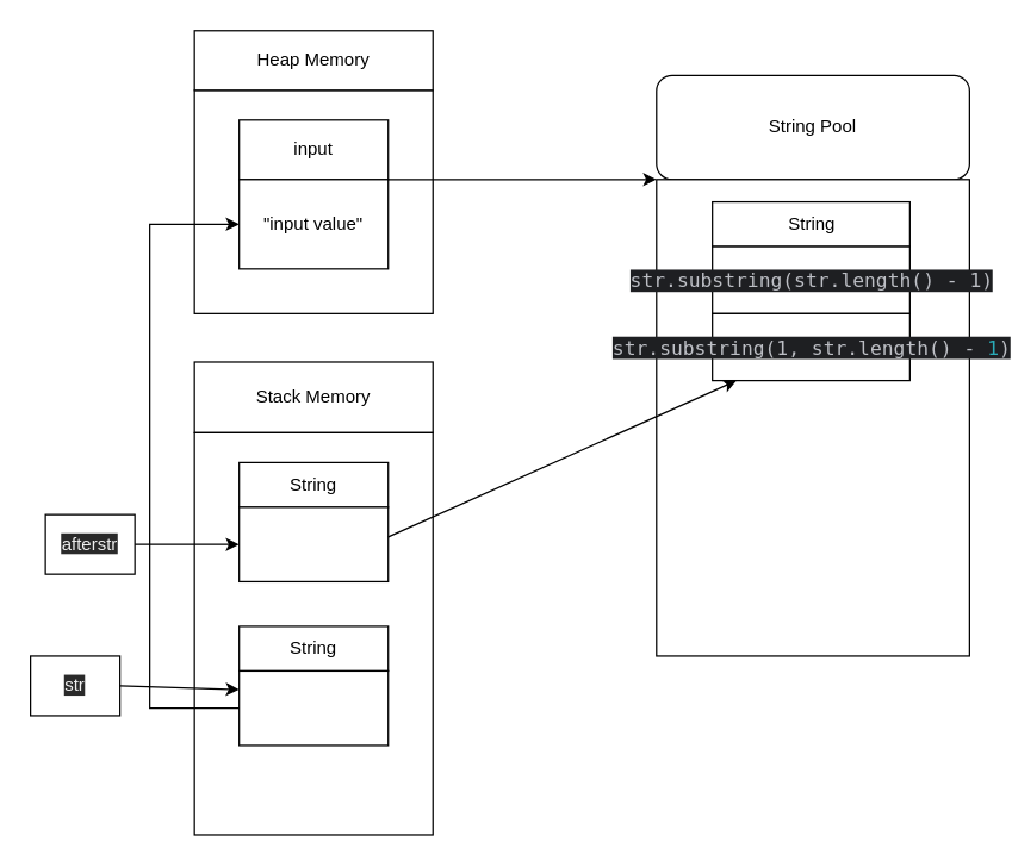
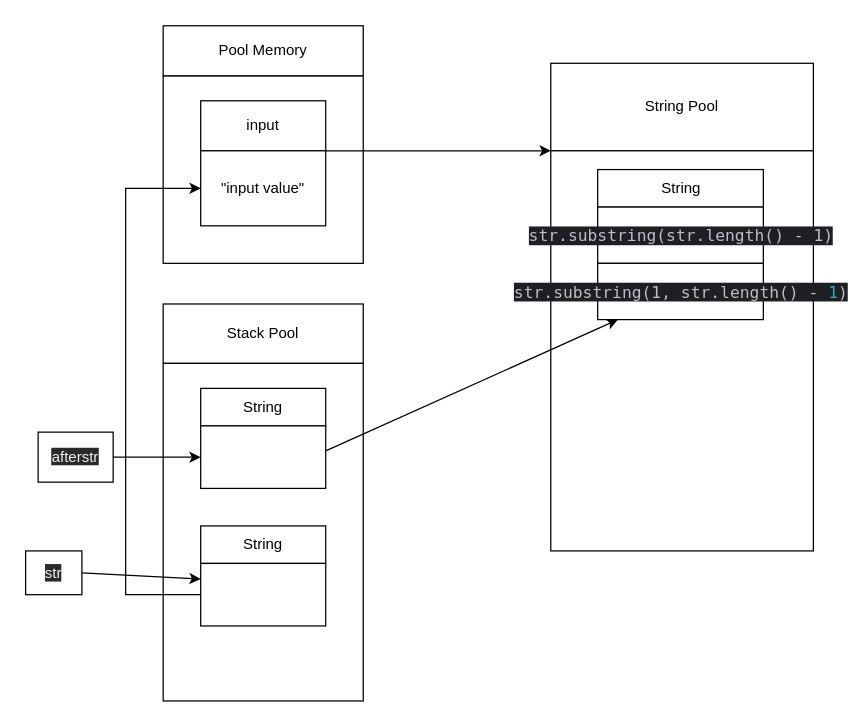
  <mxCell id="0" />
  <mxCell id="1" parent="0" />
  <mxCell id="2" value="" style="rounded=0;whiteSpace=wrap;html=1;" parent="1" vertex="1"><mxGeometry x="130" y="60" width="160" height="150" as="geometry" /></mxCell>
- <mxCell id="3" value="String Pool" style="whiteSpace=wrap;html=1;rounded=1;" parent="1" vertex="1"><mxGeometry x="440" y="50" width="210" height="70" as="geometry" /></mxCell>
+ <mxCell id="3" value="String Pool" style="rounded=0;whiteSpace=wrap;html=1;" parent="1" vertex="1"><mxGeometry x="440" y="50" width="210" height="70" as="geometry" /></mxCell>
  <mxCell id="4" value="" style="rounded=0;whiteSpace=wrap;html=1;" parent="1" vertex="1"><mxGeometry x="440" y="120" width="210" height="320" as="geometry" /></mxCell>
  <mxCell id="5" value="input" style="rounded=0;whiteSpace=wrap;html=1;" parent="1" vertex="1"><mxGeometry x="160" y="80" width="100" height="40" as="geometry" /></mxCell>
  <mxCell id="6" value="&quot;input value&quot;" style="rounded=0;whiteSpace=wrap;html=1;" parent="1" vertex="1"><mxGeometry x="160" y="120" width="100" height="60" as="geometry" /></mxCell>
  <mxCell id="7" value="" style="endArrow=classic;html=1;rounded=0;entryX=0;entryY=0;entryDx=0;entryDy=0;exitX=1;exitY=0;exitDx=0;exitDy=0;" parent="1" source="6" target="4" edge="1"><mxGeometry width="50" height="50" relative="1" as="geometry"><mxPoint x="405" y="120" as="sourcePoint" /><mxPoint x="455" y="70" as="targetPoint" /></mxGeometry></mxCell>
- <mxCell id="8" value="Heap Memory" style="rounded=0;whiteSpace=wrap;html=1;" parent="1" vertex="1"><mxGeometry x="130" y="20" width="160" height="40" as="geometry" /></mxCell>
+ <mxCell id="8" value="Pool Memory" style="rounded=0;whiteSpace=wrap;html=1;" parent="1" vertex="1"><mxGeometry x="130" y="20" width="160" height="40" as="geometry" /></mxCell>
  <mxCell id="9" value="String" style="rounded=0;whiteSpace=wrap;html=1;" parent="1" vertex="1"><mxGeometry x="477.5" y="135" width="132.5" height="30" as="geometry" /></mxCell>
  <mxCell id="10" value="&lt;div style=&quot;background-color:#1e1f22;color:#bcbec4&quot;&gt;&lt;pre style=&quot;font-family:'JetBrains Mono',monospace;font-size:9.8pt;&quot;&gt;str.substring(str.length() - 1)&lt;/pre&gt;&lt;/div&gt;" style="rounded=0;whiteSpace=wrap;html=1;" parent="1" vertex="1"><mxGeometry x="477.5" y="165" width="132.5" height="45" as="geometry" /></mxCell>
  <mxCell id="11" value="&lt;div style=&quot;background-color:#1e1f22;color:#bcbec4&quot;&gt;&lt;pre style=&quot;font-family:'JetBrains Mono',monospace;font-size:9.8pt;&quot;&gt;&lt;div&gt;&lt;pre style=&quot;font-family:'JetBrains Mono',monospace;font-size:9.8pt;&quot;&gt;str.substring(1, str.length() - &lt;span style=&quot;color:#2aacb8;&quot;&gt;1&lt;/span&gt;)&lt;/pre&gt;&lt;/div&gt;&lt;/pre&gt;&lt;/div&gt;" style="rounded=0;whiteSpace=wrap;html=1;" parent="1" vertex="1"><mxGeometry x="477.5" y="210" width="132.5" height="45" as="geometry" /></mxCell>
- <mxCell id="12" value="Stack Memory" style="rounded=0;whiteSpace=wrap;html=1;" parent="1" vertex="1"><mxGeometry x="130" y="242.5" width="160" height="47.5" as="geometry" /></mxCell>
+ <mxCell id="12" value="Stack Pool" style="rounded=0;whiteSpace=wrap;html=1;" parent="1" vertex="1"><mxGeometry x="130" y="242.5" width="160" height="47.5" as="geometry" /></mxCell>
  <mxCell id="13" value="" style="rounded=0;whiteSpace=wrap;html=1;" parent="1" vertex="1"><mxGeometry x="130" y="290" width="160" height="270" as="geometry" /></mxCell>
  <mxCell id="14" value="String" style="rounded=0;whiteSpace=wrap;html=1;" parent="1" vertex="1"><mxGeometry x="160" y="310" width="100" height="30" as="geometry" /></mxCell>
  <mxCell id="15" value="" style="rounded=0;whiteSpace=wrap;html=1;" parent="1" vertex="1"><mxGeometry x="160" y="340" width="100" height="50" as="geometry" /></mxCell>
  <mxCell id="16" value="" style="endArrow=classic;html=1;rounded=0;" parent="1" target="11" edge="1"><mxGeometry width="50" height="50" relative="1" as="geometry"><mxPoint x="260" y="360" as="sourcePoint" /><mxPoint x="310" y="310" as="targetPoint" /></mxGeometry></mxCell>
  <mxCell id="17" value="String" style="rounded=0;whiteSpace=wrap;html=1;" parent="1" vertex="1"><mxGeometry x="160" y="420" width="100" height="30" as="geometry" /></mxCell>
  <mxCell id="18" value="" style="rounded=0;whiteSpace=wrap;html=1;" parent="1" vertex="1"><mxGeometry x="160" y="450" width="100" height="50" as="geometry" /></mxCell>
  <mxCell id="19" value="" style="endArrow=classic;html=1;rounded=0;exitX=0;exitY=0.5;exitDx=0;exitDy=0;entryX=0;entryY=0.5;entryDx=0;entryDy=0;" parent="1" source="18" target="6" edge="1"><mxGeometry width="50" height="50" relative="1" as="geometry"><mxPoint x="120" y="460" as="sourcePoint" /><mxPoint x="100" y="150" as="targetPoint" /><Array as="points"><mxPoint x="100" y="475" /><mxPoint x="100" y="150" /></Array></mxGeometry></mxCell>
  <mxCell id="20" value="&lt;meta charset=&quot;utf-8&quot;&gt;&lt;span style=&quot;color: rgb(240, 240, 240); font-family: Helvetica; font-size: 12px; font-style: normal; font-variant-ligatures: normal; font-variant-caps: normal; font-weight: 400; letter-spacing: normal; orphans: 2; text-align: center; text-indent: 0px; text-transform: none; widows: 2; word-spacing: 0px; -webkit-text-stroke-width: 0px; background-color: rgb(42, 42, 42); text-decoration-thickness: initial; text-decoration-style: initial; text-decoration-color: initial; float: none; display: inline !important;&quot;&gt;afterstr&lt;/span&gt;" style="rounded=0;whiteSpace=wrap;html=1;" vertex="1" parent="1"><mxGeometry x="30" y="345" width="60" height="40" as="geometry" /></mxCell>
  <mxCell id="21" value="" style="endArrow=classic;html=1;rounded=0;entryX=0;entryY=0.5;entryDx=0;entryDy=0;exitX=1;exitY=0.5;exitDx=0;exitDy=0;" edge="1" parent="1" source="20" target="15"><mxGeometry width="50" height="50" relative="1" as="geometry"><mxPoint x="90" y="370" as="sourcePoint" /><mxPoint x="140" y="320" as="targetPoint" /></mxGeometry></mxCell>
- <mxCell id="22" value="&lt;span style=&quot;color: rgb(240, 240, 240); font-family: Helvetica; font-size: 12px; font-style: normal; font-variant-ligatures: normal; font-variant-caps: normal; font-weight: 400; letter-spacing: normal; orphans: 2; text-align: center; text-indent: 0px; text-transform: none; widows: 2; word-spacing: 0px; -webkit-text-stroke-width: 0px; background-color: rgb(42, 42, 42); text-decoration-thickness: initial; text-decoration-style: initial; text-decoration-color: initial; float: none; display: inline !important;&quot;&gt;str&lt;/span&gt;" style="rounded=0;whiteSpace=wrap;html=1;" vertex="1" parent="1"><mxGeometry x="20" y="440" width="60" height="40" as="geometry" /></mxCell>
+ <mxCell id="22" value="&lt;span style=&quot;color: rgb(240, 240, 240); font-family: Helvetica; font-size: 12px; font-style: normal; font-variant-ligatures: normal; font-variant-caps: normal; font-weight: 400; letter-spacing: normal; orphans: 2; text-align: center; text-indent: 0px; text-transform: none; widows: 2; word-spacing: 0px; -webkit-text-stroke-width: 0px; background-color: rgb(42, 42, 42); text-decoration-thickness: initial; text-decoration-style: initial; text-decoration-color: initial; float: none; display: inline !important;&quot;&gt;str&lt;/span&gt;" style="rounded=0;whiteSpace=wrap;html=1;" vertex="1" parent="1"><mxGeometry x="20" y="440" width="45" height="35" as="geometry" /></mxCell>
  <mxCell id="23" value="" style="endArrow=classic;html=1;rounded=0;entryX=0;entryY=0.25;entryDx=0;entryDy=0;exitX=1;exitY=0.5;exitDx=0;exitDy=0;" edge="1" parent="1" source="22" target="18"><mxGeometry width="50" height="50" relative="1" as="geometry"><mxPoint x="90" y="450" as="sourcePoint" /><mxPoint x="140" y="400" as="targetPoint" /></mxGeometry></mxCell>
